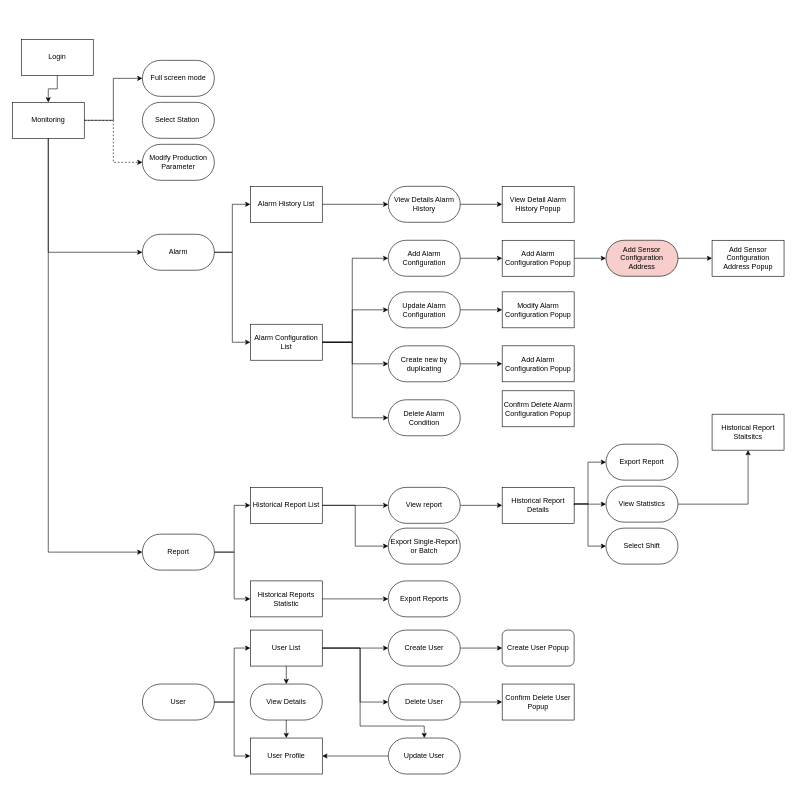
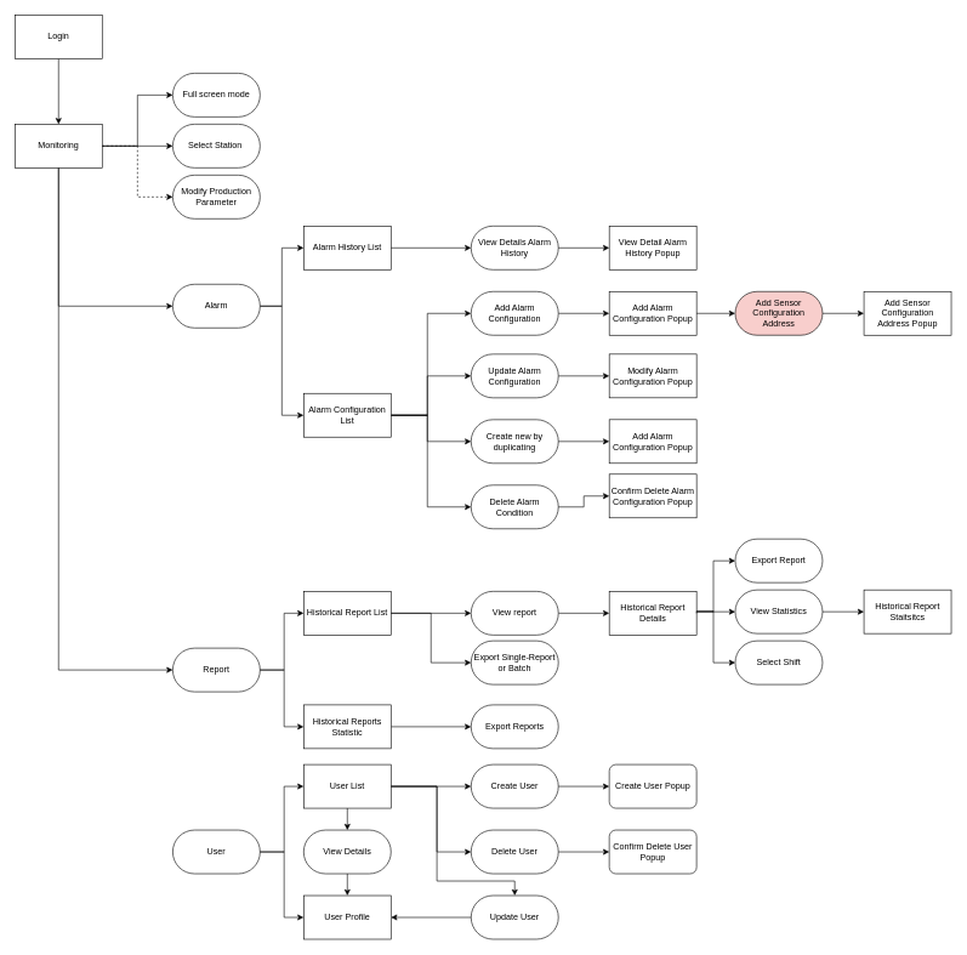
  <mxCell id="0" />
  <mxCell id="1" parent="0" />
  <mxCell id="2" style="edgeStyle=orthogonalEdgeStyle;rounded=0;orthogonalLoop=1;jettySize=auto;html=1;entryX=0.5;entryY=0;entryDx=0;entryDy=0;" parent="1" source="3" target="6" edge="1"><mxGeometry relative="1" as="geometry" /></mxCell>
- <mxCell id="3" value="Login" style="rounded=0;whiteSpace=wrap;html=1;" parent="1" vertex="1"><mxGeometry x="35" y="65" width="120" height="60" as="geometry" /></mxCell>
+ <mxCell id="3" value="Login" style="rounded=0;whiteSpace=wrap;html=1;" parent="1" vertex="1"><mxGeometry x="20" y="20" width="120" height="60" as="geometry" /></mxCell>
  <mxCell id="4" style="edgeStyle=orthogonalEdgeStyle;rounded=0;orthogonalLoop=1;jettySize=auto;html=1;entryX=0;entryY=0.5;entryDx=0;entryDy=0;" parent="1" source="6" target="9" edge="1"><mxGeometry relative="1" as="geometry" /></mxCell>
  <mxCell id="5" style="edgeStyle=orthogonalEdgeStyle;rounded=0;orthogonalLoop=1;jettySize=auto;html=1;entryX=0;entryY=0.5;entryDx=0;entryDy=0;" parent="1" source="6" target="11" edge="1"><mxGeometry relative="1" as="geometry"><Array as="points"><mxPoint x="80" y="420" /></Array></mxGeometry></mxCell>
  <mxCell id="6" value="Monitoring" style="rounded=0;whiteSpace=wrap;html=1;" parent="1" vertex="1"><mxGeometry x="20" y="170" width="120" height="60" as="geometry" /></mxCell>
  <mxCell id="7" value="Select Station&amp;nbsp;" style="rounded=1;whiteSpace=wrap;html=1;arcSize=50;" parent="1" vertex="1"><mxGeometry x="236.94" y="170" width="120" height="60" as="geometry" /></mxCell>
  <mxCell id="8" value="Modify Production Parameter" style="rounded=1;whiteSpace=wrap;html=1;arcSize=50;" parent="1" vertex="1"><mxGeometry x="236.94" y="240" width="120" height="60" as="geometry" /></mxCell>
  <mxCell id="9" value="Full screen mode" style="rounded=1;whiteSpace=wrap;html=1;arcSize=50;" parent="1" vertex="1"><mxGeometry x="236.94" y="100" width="120" height="60" as="geometry" /></mxCell>
  <mxCell id="10" style="edgeStyle=orthogonalEdgeStyle;rounded=0;orthogonalLoop=1;jettySize=auto;html=1;entryX=0;entryY=0.5;entryDx=0;entryDy=0;" parent="1" source="11" target="13" edge="1"><mxGeometry relative="1" as="geometry"><mxPoint x="156.94" y="430" as="targetPoint" /></mxGeometry></mxCell>
  <mxCell id="11" value="Alarm" style="rounded=1;whiteSpace=wrap;html=1;arcSize=50;" parent="1" vertex="1"><mxGeometry x="236.94" y="390" width="120" height="60" as="geometry" /></mxCell>
  <mxCell id="12" style="edgeStyle=orthogonalEdgeStyle;rounded=0;orthogonalLoop=1;jettySize=auto;html=1;entryX=0;entryY=0.5;entryDx=0;entryDy=0;exitX=1;exitY=0.5;exitDx=0;exitDy=0;" parent="1" source="11" target="17" edge="1"><mxGeometry relative="1" as="geometry"><mxPoint x="356.94" y="500" as="sourcePoint" /></mxGeometry></mxCell>
  <mxCell id="13" value="Alarm History List" style="rounded=0;whiteSpace=wrap;html=1;" parent="1" vertex="1"><mxGeometry x="416.88" y="310" width="120" height="60" as="geometry" /></mxCell>
  <mxCell id="14" style="edgeStyle=orthogonalEdgeStyle;rounded=0;orthogonalLoop=1;jettySize=auto;html=1;entryX=0;entryY=0.5;entryDx=0;entryDy=0;" parent="1" source="17" target="19" edge="1"><mxGeometry relative="1" as="geometry"><Array as="points"><mxPoint x="586.94" y="570" /><mxPoint x="586.94" y="430" /></Array></mxGeometry></mxCell>
  <mxCell id="15" style="edgeStyle=orthogonalEdgeStyle;rounded=0;orthogonalLoop=1;jettySize=auto;html=1;entryX=0;entryY=0.5;entryDx=0;entryDy=0;exitX=1;exitY=0.5;exitDx=0;exitDy=0;" parent="1" source="17" target="22" edge="1"><mxGeometry relative="1" as="geometry"><Array as="points"><mxPoint x="586.94" y="570" /><mxPoint x="586.94" y="516" /></Array></mxGeometry></mxCell>
  <mxCell id="16" style="edgeStyle=orthogonalEdgeStyle;rounded=0;orthogonalLoop=1;jettySize=auto;html=1;exitX=1;exitY=0.5;exitDx=0;exitDy=0;entryX=0;entryY=0.5;entryDx=0;entryDy=0;" parent="1" source="17" target="24" edge="1"><mxGeometry relative="1" as="geometry"><Array as="points"><mxPoint x="586.94" y="570" /><mxPoint x="586.94" y="606" /></Array></mxGeometry></mxCell>
  <mxCell id="17" value="Alarm Configuration List" style="rounded=0;whiteSpace=wrap;html=1;" parent="1" vertex="1"><mxGeometry x="416.88" y="540" width="120" height="60" as="geometry" /></mxCell>
  <mxCell id="18" style="edgeStyle=orthogonalEdgeStyle;rounded=0;orthogonalLoop=1;jettySize=auto;html=1;entryX=0;entryY=0.5;entryDx=0;entryDy=0;" parent="1" source="19" target="20" edge="1"><mxGeometry relative="1" as="geometry"><mxPoint x="816.88" y="430" as="targetPoint" /></mxGeometry></mxCell>
  <mxCell id="19" value="Add Alarm Configuration" style="rounded=1;whiteSpace=wrap;html=1;arcSize=50;" parent="1" vertex="1"><mxGeometry x="646.94" y="400" width="120" height="60" as="geometry" /></mxCell>
  <mxCell id="20" value="Add Alarm Configuration Popup" style="rounded=0;whiteSpace=wrap;html=1;" parent="1" vertex="1"><mxGeometry x="836.88" y="400" width="120" height="60" as="geometry" /></mxCell>
  <mxCell id="21" style="edgeStyle=orthogonalEdgeStyle;rounded=0;orthogonalLoop=1;jettySize=auto;html=1;entryX=0;entryY=0.5;entryDx=0;entryDy=0;" parent="1" source="22" target="23" edge="1"><mxGeometry relative="1" as="geometry"><mxPoint x="816.88" y="516" as="targetPoint" /></mxGeometry></mxCell>
  <mxCell id="22" value="Update Alarm Configuration" style="rounded=1;whiteSpace=wrap;html=1;arcSize=50;" parent="1" vertex="1"><mxGeometry x="646.94" y="486" width="120" height="60" as="geometry" /></mxCell>
  <mxCell id="23" value="Modify Alarm Configuration Popup" style="rounded=0;whiteSpace=wrap;html=1;" parent="1" vertex="1"><mxGeometry x="836.88" y="486" width="120" height="60" as="geometry" /></mxCell>
  <mxCell id="24" value="Create new by duplicating" style="rounded=1;whiteSpace=wrap;html=1;arcSize=50;" parent="1" vertex="1"><mxGeometry x="646.94" y="576" width="120" height="60" as="geometry" /></mxCell>
  <mxCell id="25" value="Delete Alarm Condition" style="rounded=1;whiteSpace=wrap;html=1;arcSize=50;" parent="1" vertex="1"><mxGeometry x="646.94" y="666" width="120" height="60" as="geometry" /></mxCell>
  <mxCell id="26" value="View Details Alarm History" style="rounded=1;whiteSpace=wrap;html=1;arcSize=50;" parent="1" vertex="1"><mxGeometry x="646.94" y="310" width="120" height="60" as="geometry" /></mxCell>
  <mxCell id="27" style="edgeStyle=orthogonalEdgeStyle;rounded=0;orthogonalLoop=1;jettySize=auto;html=1;entryX=0;entryY=0.5;entryDx=0;entryDy=0;exitX=1;exitY=0.5;exitDx=0;exitDy=0;" parent="1" source="13" target="26" edge="1"><mxGeometry relative="1" as="geometry"><mxPoint x="596.94" y="359.41" as="targetPoint" /><mxPoint x="536.94" y="359.41" as="sourcePoint" /></mxGeometry></mxCell>
  <mxCell id="28" style="edgeStyle=orthogonalEdgeStyle;rounded=0;orthogonalLoop=1;jettySize=auto;html=1;exitX=1;exitY=0.5;exitDx=0;exitDy=0;entryX=0;entryY=0.5;entryDx=0;entryDy=0;" parent="1" source="26" target="29" edge="1"><mxGeometry relative="1" as="geometry"><mxPoint x="766.94" y="359.5" as="sourcePoint" /><mxPoint x="836.94" y="360" as="targetPoint" /></mxGeometry></mxCell>
  <mxCell id="29" value="View Detail Alarm History Popup" style="rounded=0;whiteSpace=wrap;html=1;" parent="1" vertex="1"><mxGeometry x="836.88" y="310" width="120" height="60" as="geometry" /></mxCell>
  <mxCell id="30" style="edgeStyle=orthogonalEdgeStyle;rounded=0;orthogonalLoop=1;jettySize=auto;html=1;exitX=1;exitY=0.5;exitDx=0;exitDy=0;entryX=0;entryY=0.5;entryDx=0;entryDy=0;" parent="1" source="17" target="25" edge="1"><mxGeometry relative="1" as="geometry"><mxPoint x="516.94" y="590" as="sourcePoint" /><mxPoint x="626.94" y="720" as="targetPoint" /><Array as="points"><mxPoint x="586.94" y="570" /><mxPoint x="586.94" y="696" /></Array></mxGeometry></mxCell>
  <mxCell id="31" value="Add Alarm Configuration Popup" style="rounded=0;whiteSpace=wrap;html=1;" parent="1" vertex="1"><mxGeometry x="836.88" y="576" width="120" height="60" as="geometry" /></mxCell>
  <mxCell id="32" style="edgeStyle=orthogonalEdgeStyle;rounded=0;orthogonalLoop=1;jettySize=auto;html=1;entryX=0;entryY=0.5;entryDx=0;entryDy=0;exitX=1;exitY=0.5;exitDx=0;exitDy=0;" parent="1" source="24" target="31" edge="1"><mxGeometry relative="1" as="geometry"><mxPoint x="776.94" y="526" as="sourcePoint" /><mxPoint x="846.94" y="526" as="targetPoint" /></mxGeometry></mxCell>
  <mxCell id="33" value="Confirm Delete Alarm Configuration Popup" style="rounded=0;whiteSpace=wrap;html=1;" parent="1" vertex="1"><mxGeometry x="836.88" y="651" width="120" height="60" as="geometry" /></mxCell>
+ <mxCell id="34" style="edgeStyle=orthogonalEdgeStyle;rounded=0;orthogonalLoop=1;jettySize=auto;html=1;entryX=0;entryY=0.5;entryDx=0;entryDy=0;exitX=1;exitY=0.5;exitDx=0;exitDy=0;" parent="1" source="25" target="33" edge="1"><mxGeometry relative="1" as="geometry"><mxPoint x="776.94" y="616" as="sourcePoint" /><mxPoint x="846.94" y="616" as="targetPoint" /></mxGeometry></mxCell>
  <mxCell id="35" style="edgeStyle=orthogonalEdgeStyle;rounded=0;orthogonalLoop=1;jettySize=auto;html=1;entryX=0;entryY=0.5;entryDx=0;entryDy=0;" parent="1" source="36" target="37" edge="1"><mxGeometry relative="1" as="geometry"><mxPoint x="1166.88" y="430" as="targetPoint" /></mxGeometry></mxCell>
  <mxCell id="36" value="Add Sensor Configuration Address" style="rounded=1;whiteSpace=wrap;html=1;arcSize=50;fillColor=#f8cecc;" parent="1" vertex="1"><mxGeometry x="1010" y="400" width="120" height="60" as="geometry" /></mxCell>
  <mxCell id="37" value="Add Sensor Configuration Address Popup" style="rounded=0;whiteSpace=wrap;html=1;" parent="1" vertex="1"><mxGeometry x="1186.88" y="400" width="120" height="60" as="geometry" /></mxCell>
  <mxCell id="38" style="edgeStyle=orthogonalEdgeStyle;rounded=0;orthogonalLoop=1;jettySize=auto;html=1;entryX=0;entryY=0.5;entryDx=0;entryDy=0;exitX=1;exitY=0.5;exitDx=0;exitDy=0;" parent="1" source="20" target="36" edge="1"><mxGeometry relative="1" as="geometry"><mxPoint x="926.94" y="470" as="sourcePoint" /><mxPoint x="996.94" y="470" as="targetPoint" /></mxGeometry></mxCell>
  <mxCell id="39" value="Report" style="rounded=1;whiteSpace=wrap;html=1;arcSize=50;" parent="1" vertex="1"><mxGeometry x="236.94" y="890" width="120" height="60" as="geometry" /></mxCell>
  <mxCell id="40" value="" style="edgeStyle=orthogonalEdgeStyle;rounded=0;orthogonalLoop=1;jettySize=auto;html=1;" parent="1" source="41" target="43" edge="1"><mxGeometry relative="1" as="geometry" /></mxCell>
  <mxCell id="41" value="View report" style="rounded=1;whiteSpace=wrap;html=1;arcSize=50;" parent="1" vertex="1"><mxGeometry x="646.94" y="812" width="120" height="60" as="geometry" /></mxCell>
  <mxCell id="42" value="" style="edgeStyle=orthogonalEdgeStyle;rounded=0;orthogonalLoop=1;jettySize=auto;html=1;entryX=0;entryY=0.5;entryDx=0;entryDy=0;" parent="1" source="43" target="45" edge="1"><mxGeometry relative="1" as="geometry"><Array as="points"><mxPoint x="970" y="840" /><mxPoint x="970" y="840" /></Array></mxGeometry></mxCell>
  <mxCell id="43" value="Historical Report Details" style="rounded=0;whiteSpace=wrap;html=1;" parent="1" vertex="1"><mxGeometry x="836.88" y="812" width="120" height="60" as="geometry" /></mxCell>
  <mxCell id="44" value="" style="edgeStyle=orthogonalEdgeStyle;rounded=0;orthogonalLoop=1;jettySize=auto;html=1;" parent="1" source="45" target="46" edge="1"><mxGeometry relative="1" as="geometry" /></mxCell>
  <mxCell id="45" value="View Statistics" style="rounded=1;whiteSpace=wrap;html=1;arcSize=50;" parent="1" vertex="1"><mxGeometry x="1010" y="810" width="120" height="60" as="geometry" /></mxCell>
- <mxCell id="46" value="Historical Report Staitsitcs" style="rounded=0;whiteSpace=wrap;html=1;" parent="1" vertex="1"><mxGeometry x="1186.88" y="690" width="120" height="60" as="geometry" /></mxCell>
+ <mxCell id="46" value="Historical Report Staitsitcs" style="rounded=0;whiteSpace=wrap;html=1;" parent="1" vertex="1"><mxGeometry x="1186.88" y="810" width="120" height="60" as="geometry" /></mxCell>
  <mxCell id="47" value="Select Shift" style="rounded=1;whiteSpace=wrap;html=1;arcSize=50;" parent="1" vertex="1"><mxGeometry x="1010" y="880" width="120" height="60" as="geometry" /></mxCell>
  <mxCell id="48" value="Export Report" style="rounded=1;whiteSpace=wrap;html=1;arcSize=50;" parent="1" vertex="1"><mxGeometry x="1010" y="740" width="120" height="60" as="geometry" /></mxCell>
  <mxCell id="49" value="Export Single-Report or Batch" style="rounded=1;whiteSpace=wrap;html=1;arcSize=50;" parent="1" vertex="1"><mxGeometry x="646.94" y="880" width="120" height="60" as="geometry" /></mxCell>
  <mxCell id="50" value="Export Reports" style="rounded=1;whiteSpace=wrap;html=1;arcSize=50;" parent="1" vertex="1"><mxGeometry x="646.94" y="968" width="120" height="60" as="geometry" /></mxCell>
  <mxCell id="51" value="User" style="rounded=1;whiteSpace=wrap;html=1;arcSize=50;" parent="1" vertex="1"><mxGeometry x="236.94" y="1140" width="120" height="60" as="geometry" /></mxCell>
  <mxCell id="52" value="" style="edgeStyle=orthogonalEdgeStyle;rounded=0;orthogonalLoop=1;jettySize=auto;html=1;" parent="1" source="53" target="59" edge="1"><mxGeometry relative="1" as="geometry" /></mxCell>
  <mxCell id="53" value="User List" style="rounded=0;whiteSpace=wrap;html=1;" parent="1" vertex="1"><mxGeometry x="416.88" y="1050" width="120" height="60" as="geometry" /></mxCell>
  <mxCell id="54" value="User Profile" style="rounded=0;whiteSpace=wrap;html=1;" parent="1" vertex="1"><mxGeometry x="416.88" y="1230" width="120" height="60" as="geometry" /></mxCell>
  <mxCell id="55" value="View Details" style="rounded=1;whiteSpace=wrap;html=1;arcSize=50;" parent="1" vertex="1"><mxGeometry x="416.88" y="1140" width="120" height="60" as="geometry" /></mxCell>
  <mxCell id="56" style="edgeStyle=orthogonalEdgeStyle;rounded=0;orthogonalLoop=1;jettySize=auto;html=1;entryX=0.5;entryY=0;entryDx=0;entryDy=0;exitX=0.5;exitY=1;exitDx=0;exitDy=0;" parent="1" source="53" target="55" edge="1"><mxGeometry relative="1" as="geometry"><mxPoint x="426.88" y="996" as="sourcePoint" /><mxPoint x="376.88" y="996" as="targetPoint" /></mxGeometry></mxCell>
  <mxCell id="57" style="edgeStyle=orthogonalEdgeStyle;rounded=0;orthogonalLoop=1;jettySize=auto;html=1;entryX=0.5;entryY=0;entryDx=0;entryDy=0;exitX=0.5;exitY=1;exitDx=0;exitDy=0;" parent="1" source="55" target="54" edge="1"><mxGeometry relative="1" as="geometry"><mxPoint x="476.88" y="1200" as="sourcePoint" /><mxPoint x="486.88" y="1150" as="targetPoint" /></mxGeometry></mxCell>
  <mxCell id="58" value="" style="edgeStyle=orthogonalEdgeStyle;rounded=0;orthogonalLoop=1;jettySize=auto;html=1;" parent="1" source="59" target="60" edge="1"><mxGeometry relative="1" as="geometry" /></mxCell>
  <mxCell id="59" value="Create User" style="rounded=1;whiteSpace=wrap;html=1;arcSize=50;" parent="1" vertex="1"><mxGeometry x="646.94" y="1050" width="120" height="60" as="geometry" /></mxCell>
  <mxCell id="60" value="Create User Popup" style="whiteSpace=wrap;html=1;rounded=1;" parent="1" vertex="1"><mxGeometry x="836.88" y="1050" width="120" height="60" as="geometry" /></mxCell>
  <mxCell id="61" value="" style="edgeStyle=orthogonalEdgeStyle;rounded=0;orthogonalLoop=1;jettySize=auto;html=1;" parent="1" source="62" target="63" edge="1"><mxGeometry relative="1" as="geometry" /></mxCell>
  <mxCell id="62" value="Delete User" style="rounded=1;whiteSpace=wrap;html=1;arcSize=50;" parent="1" vertex="1"><mxGeometry x="646.94" y="1140" width="120" height="60" as="geometry" /></mxCell>
- <mxCell id="63" value="Confirm Delete User Popup" style="rounded=0;whiteSpace=wrap;html=1;" parent="1" vertex="1"><mxGeometry x="836.88" y="1140" width="120" height="60" as="geometry" /></mxCell>
+ <mxCell id="63" value="Confirm Delete User Popup" style="whiteSpace=wrap;html=1;rounded=1;" parent="1" vertex="1"><mxGeometry x="836.88" y="1140" width="120" height="60" as="geometry" /></mxCell>
  <mxCell id="64" value="" style="edgeStyle=orthogonalEdgeStyle;rounded=0;orthogonalLoop=1;jettySize=auto;html=1;" parent="1" source="65" target="54" edge="1"><mxGeometry relative="1" as="geometry" /></mxCell>
  <mxCell id="65" value="Update User" style="rounded=1;whiteSpace=wrap;html=1;arcSize=50;" parent="1" vertex="1"><mxGeometry x="646.94" y="1230" width="120" height="60" as="geometry" /></mxCell>
  <mxCell id="66" style="edgeStyle=orthogonalEdgeStyle;rounded=0;orthogonalLoop=1;jettySize=auto;html=1;entryX=0;entryY=0.5;entryDx=0;entryDy=0;exitX=1;exitY=0.5;exitDx=0;exitDy=0;dashed=1;" parent="1" source="6" target="8" edge="1"><mxGeometry relative="1" as="geometry"><mxPoint x="150" y="210" as="sourcePoint" /><mxPoint x="215" y="130" as="targetPoint" /></mxGeometry></mxCell>
+ <mxCell id="67" style="edgeStyle=orthogonalEdgeStyle;rounded=0;orthogonalLoop=1;jettySize=auto;html=1;entryX=0;entryY=0.5;entryDx=0;entryDy=0;exitX=1;exitY=0.5;exitDx=0;exitDy=0;" parent="1" source="6" target="7" edge="1"><mxGeometry relative="1" as="geometry"><mxPoint x="150" y="210" as="sourcePoint" /><mxPoint x="215" y="130" as="targetPoint" /></mxGeometry></mxCell>
  <mxCell id="68" value="" style="edgeStyle=orthogonalEdgeStyle;rounded=0;orthogonalLoop=1;jettySize=auto;html=1;" parent="1" source="69" target="41" edge="1"><mxGeometry relative="1" as="geometry" /></mxCell>
  <mxCell id="69" value="Historical Report List" style="rounded=0;whiteSpace=wrap;html=1;" parent="1" vertex="1"><mxGeometry x="416.88" y="812" width="120" height="60" as="geometry" /></mxCell>
  <mxCell id="70" value="" style="edgeStyle=orthogonalEdgeStyle;rounded=0;orthogonalLoop=1;jettySize=auto;html=1;" parent="1" source="71" target="50" edge="1"><mxGeometry relative="1" as="geometry" /></mxCell>
  <mxCell id="71" value="Historical Reports Statistic" style="rounded=0;whiteSpace=wrap;html=1;" parent="1" vertex="1"><mxGeometry x="416.88" y="968" width="120" height="60" as="geometry" /></mxCell>
  <mxCell id="72" style="edgeStyle=orthogonalEdgeStyle;rounded=0;orthogonalLoop=1;jettySize=auto;html=1;exitX=0.5;exitY=1;exitDx=0;exitDy=0;entryX=0;entryY=0.5;entryDx=0;entryDy=0;" parent="1" source="6" target="39" edge="1"><mxGeometry relative="1" as="geometry"><mxPoint x="90" y="240" as="sourcePoint" /><mxPoint x="210" y="920" as="targetPoint" /><Array as="points"><mxPoint x="80" y="920" /></Array></mxGeometry></mxCell>
  <mxCell id="73" style="edgeStyle=orthogonalEdgeStyle;rounded=0;orthogonalLoop=1;jettySize=auto;html=1;exitX=1;exitY=0.5;exitDx=0;exitDy=0;entryX=0;entryY=0.5;entryDx=0;entryDy=0;" parent="1" source="39" target="69" edge="1"><mxGeometry relative="1" as="geometry"><mxPoint x="190" y="800.06" as="sourcePoint" /><mxPoint x="300" y="836.06" as="targetPoint" /><Array as="points"><mxPoint x="390" y="920" /><mxPoint x="390" y="842" /></Array></mxGeometry></mxCell>
  <mxCell id="74" style="edgeStyle=orthogonalEdgeStyle;rounded=0;orthogonalLoop=1;jettySize=auto;html=1;exitX=1;exitY=0.5;exitDx=0;exitDy=0;entryX=0;entryY=0.5;entryDx=0;entryDy=0;" parent="1" source="39" target="71" edge="1"><mxGeometry relative="1" as="geometry"><mxPoint x="367" y="930" as="sourcePoint" /><mxPoint x="427" y="852" as="targetPoint" /><Array as="points"><mxPoint x="390" y="920" /><mxPoint x="390" y="998" /></Array></mxGeometry></mxCell>
  <mxCell id="75" value="" style="edgeStyle=orthogonalEdgeStyle;rounded=0;orthogonalLoop=1;jettySize=auto;html=1;entryX=0;entryY=0.5;entryDx=0;entryDy=0;exitX=0.996;exitY=0.454;exitDx=0;exitDy=0;exitPerimeter=0;" parent="1" source="43" target="47" edge="1"><mxGeometry relative="1" as="geometry"><mxPoint x="967" y="850" as="sourcePoint" /><mxPoint x="1020" y="850" as="targetPoint" /><Array as="points"><mxPoint x="980" y="839" /><mxPoint x="980" y="910" /></Array></mxGeometry></mxCell>
  <mxCell id="76" value="" style="edgeStyle=orthogonalEdgeStyle;rounded=0;orthogonalLoop=1;jettySize=auto;html=1;entryX=0;entryY=0.5;entryDx=0;entryDy=0;exitX=1;exitY=0.5;exitDx=0;exitDy=0;" parent="1" source="43" target="48" edge="1"><mxGeometry relative="1" as="geometry"><mxPoint x="966" y="849" as="sourcePoint" /><mxPoint x="1020" y="920" as="targetPoint" /><Array as="points"><mxPoint x="957" y="840" /><mxPoint x="980" y="840" /><mxPoint x="980" y="770" /></Array></mxGeometry></mxCell>
  <mxCell id="77" value="" style="edgeStyle=orthogonalEdgeStyle;rounded=0;orthogonalLoop=1;jettySize=auto;html=1;entryX=0;entryY=0.5;entryDx=0;entryDy=0;exitX=1;exitY=0.5;exitDx=0;exitDy=0;" parent="1" source="53" target="62" edge="1"><mxGeometry relative="1" as="geometry"><mxPoint x="547" y="1090" as="sourcePoint" /><mxPoint x="657" y="1090" as="targetPoint" /><Array as="points"><mxPoint x="600" y="1080" /><mxPoint x="600" y="1170" /></Array></mxGeometry></mxCell>
  <mxCell id="78" value="" style="edgeStyle=orthogonalEdgeStyle;rounded=0;orthogonalLoop=1;jettySize=auto;html=1;entryX=0.5;entryY=0;entryDx=0;entryDy=0;exitX=1;exitY=0.5;exitDx=0;exitDy=0;" parent="1" source="53" target="65" edge="1"><mxGeometry relative="1" as="geometry"><mxPoint x="547" y="1090" as="sourcePoint" /><mxPoint x="657" y="1180" as="targetPoint" /><Array as="points"><mxPoint x="600" y="1080" /><mxPoint x="600" y="1210" /><mxPoint x="707" y="1210" /></Array></mxGeometry></mxCell>
  <mxCell id="79" style="edgeStyle=orthogonalEdgeStyle;rounded=0;orthogonalLoop=1;jettySize=auto;html=1;exitX=1;exitY=0.5;exitDx=0;exitDy=0;entryX=0;entryY=0.5;entryDx=0;entryDy=0;" parent="1" source="51" target="53" edge="1"><mxGeometry relative="1" as="geometry"><mxPoint x="367" y="930" as="sourcePoint" /><mxPoint x="427" y="1008" as="targetPoint" /><Array as="points"><mxPoint x="390" y="1170" /><mxPoint x="390" y="1080" /></Array></mxGeometry></mxCell>
  <mxCell id="80" style="edgeStyle=orthogonalEdgeStyle;rounded=0;orthogonalLoop=1;jettySize=auto;html=1;exitX=1;exitY=0.5;exitDx=0;exitDy=0;entryX=0;entryY=0.5;entryDx=0;entryDy=0;" parent="1" source="51" target="54" edge="1"><mxGeometry relative="1" as="geometry"><mxPoint x="367" y="1180" as="sourcePoint" /><mxPoint x="427" y="1090" as="targetPoint" /><Array as="points"><mxPoint x="390" y="1170" /><mxPoint x="390" y="1260" /></Array></mxGeometry></mxCell>
  <mxCell id="81" value="" style="edgeStyle=orthogonalEdgeStyle;rounded=0;orthogonalLoop=1;jettySize=auto;html=1;entryX=0;entryY=0.5;entryDx=0;entryDy=0;exitX=1;exitY=0.5;exitDx=0;exitDy=0;" parent="1" source="69" target="49" edge="1"><mxGeometry relative="1" as="geometry"><mxPoint x="547" y="852" as="sourcePoint" /><mxPoint x="657" y="852" as="targetPoint" /></mxGeometry></mxCell>
